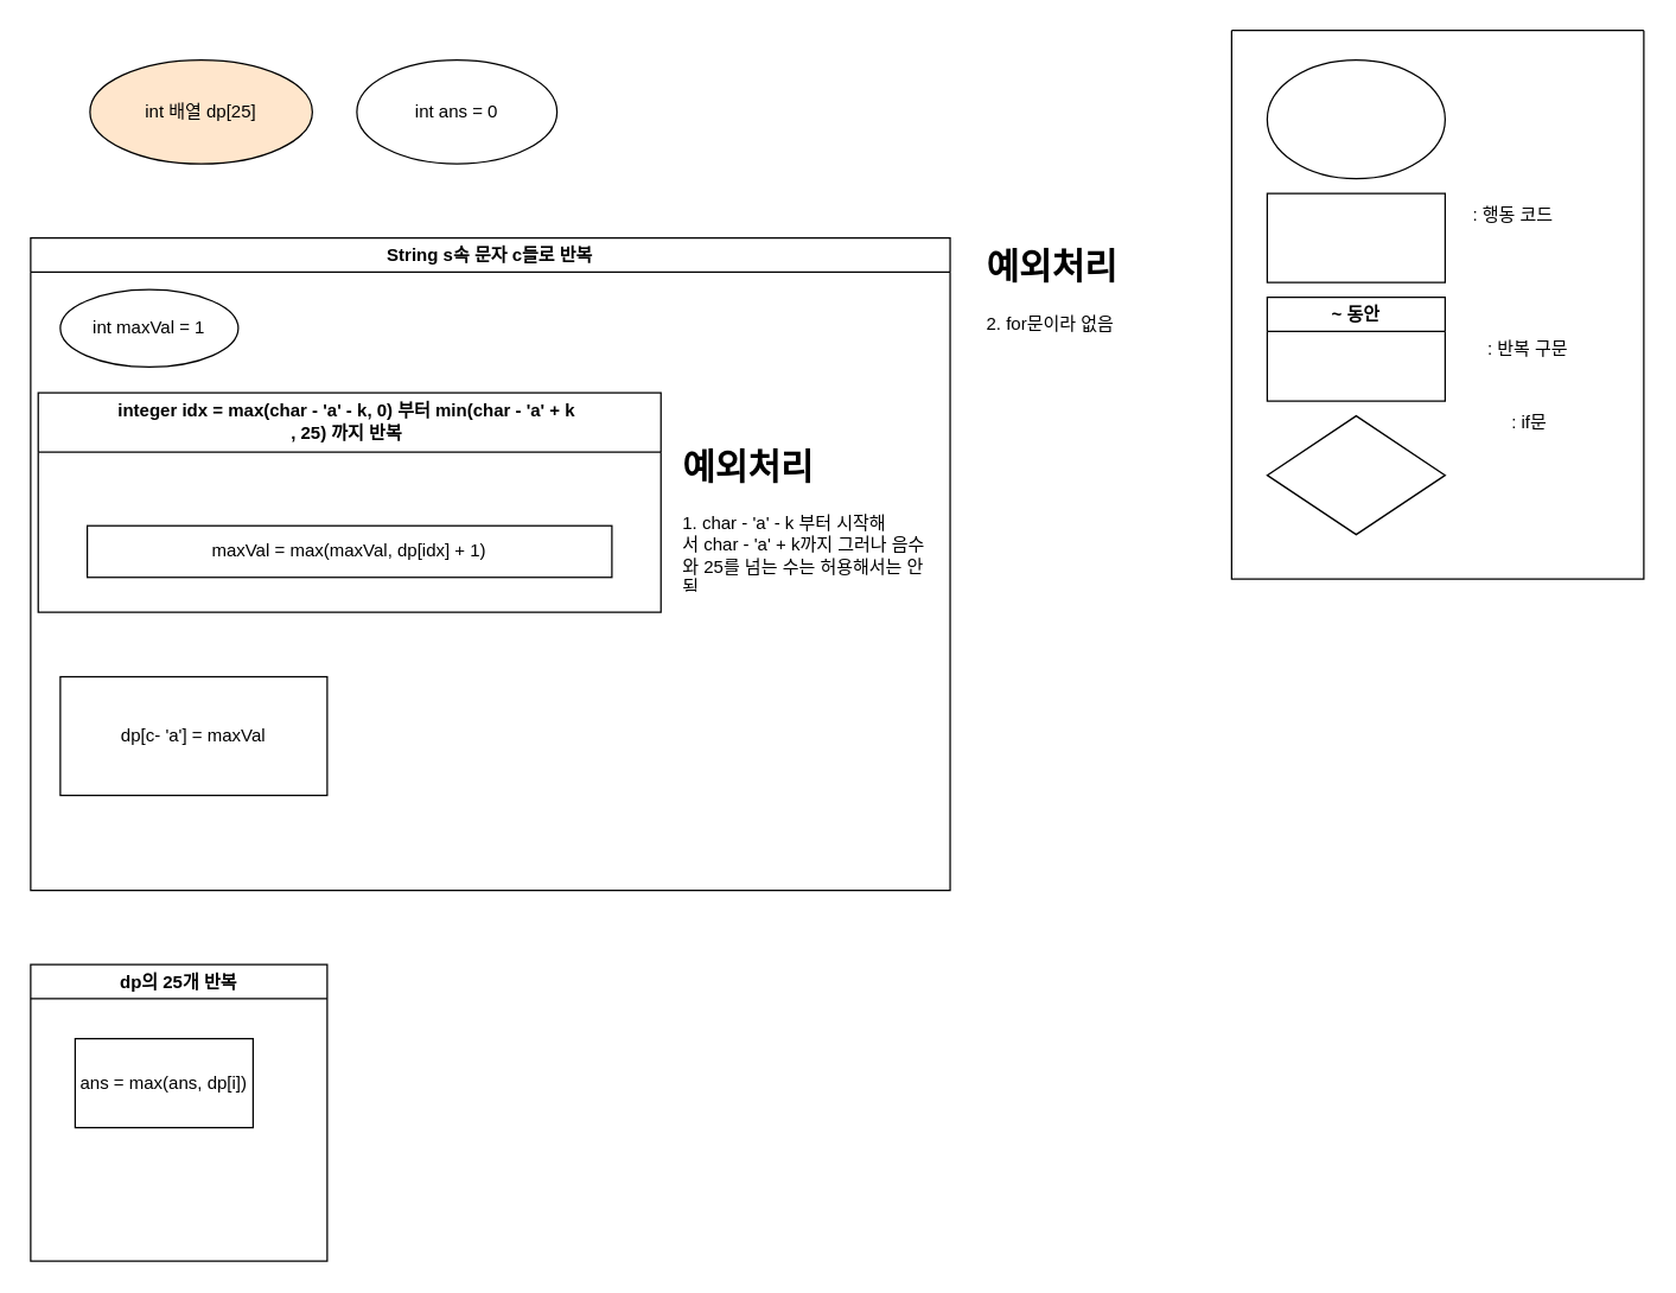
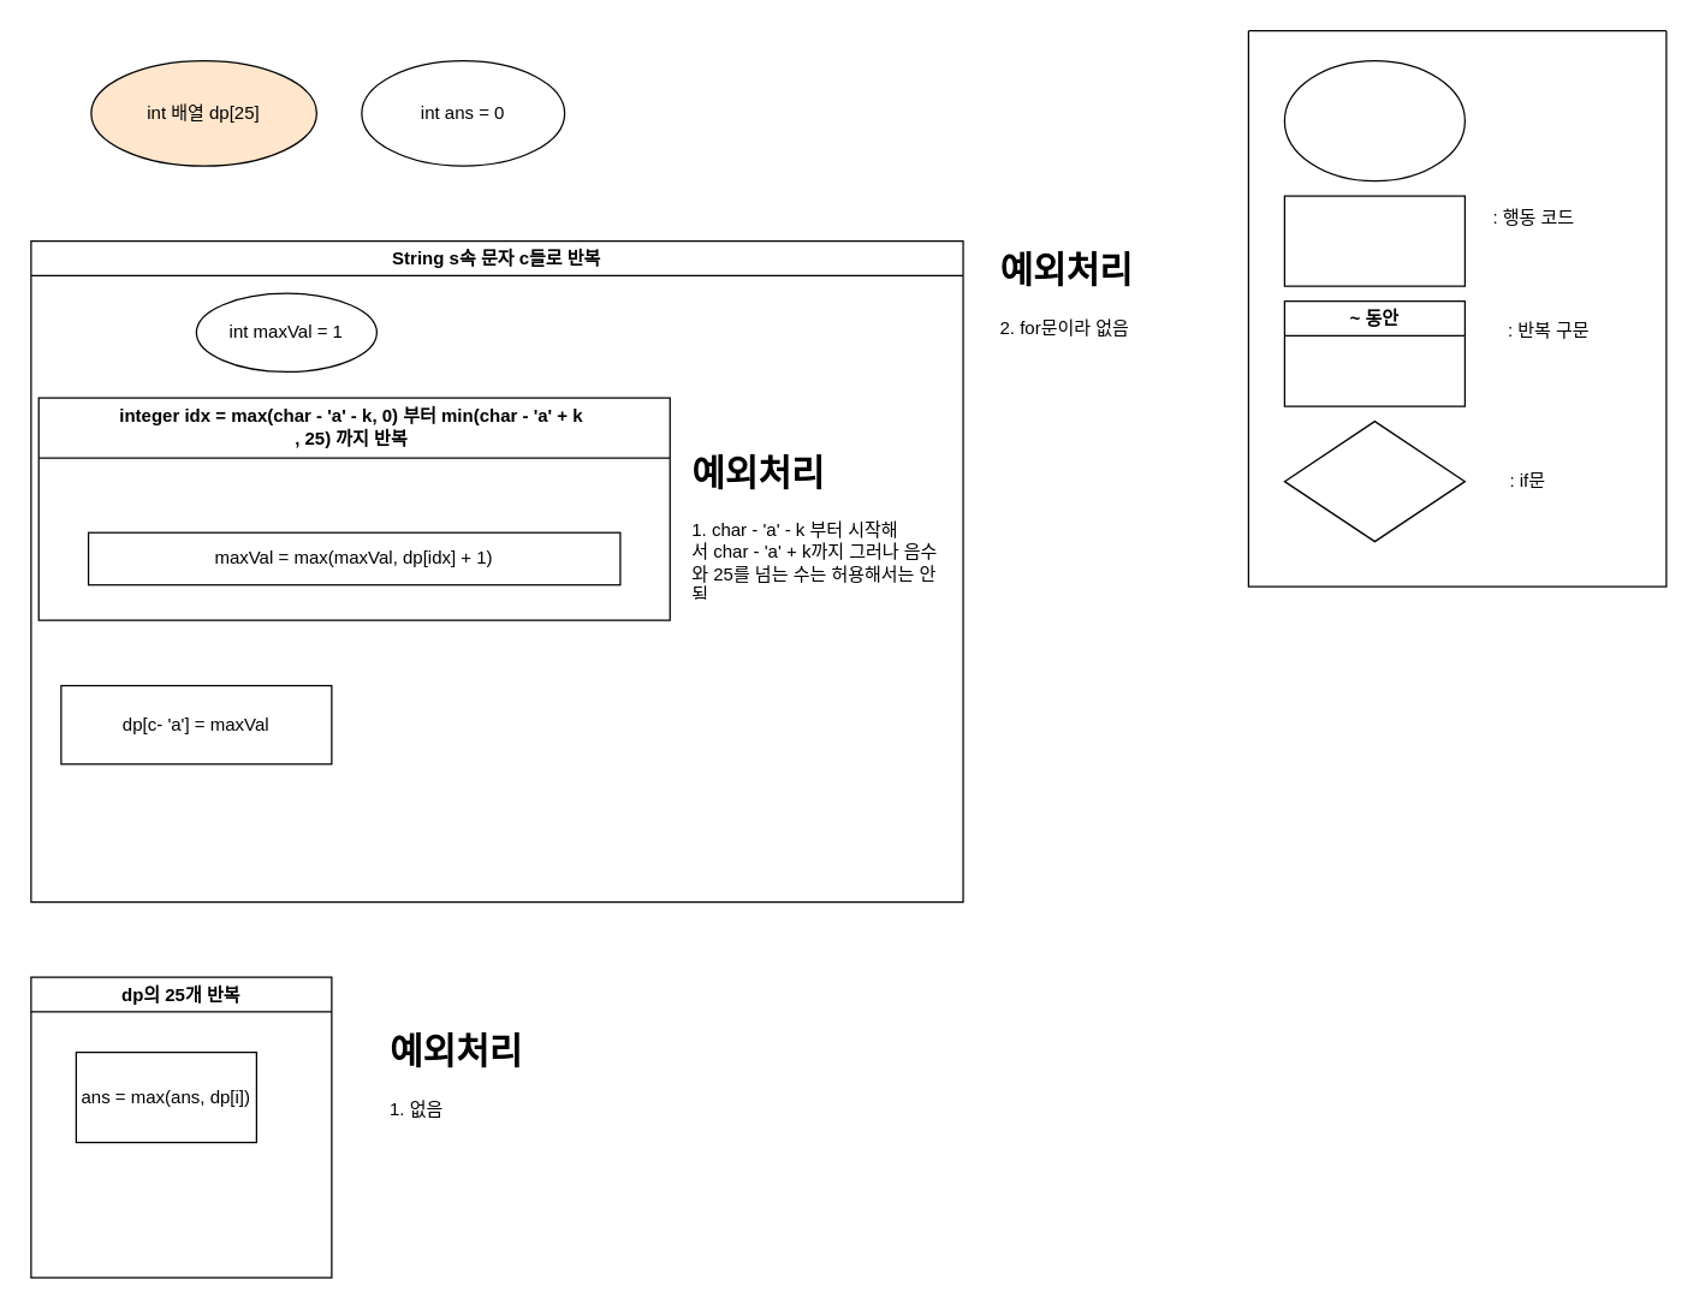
  <mxCell id="0" />
  <mxCell id="1" parent="0" />
  <mxCell id="2" value="" style="swimlane;startSize=0;" vertex="1" parent="1"><mxGeometry x="830" y="20" width="278" height="370" as="geometry" /></mxCell>
  <mxCell id="3" value="" style="ellipse;whiteSpace=wrap;html=1;" vertex="1" parent="2"><mxGeometry x="24" y="20" width="120" height="80" as="geometry" /></mxCell>
  <mxCell id="4" value="" style="rounded=0;whiteSpace=wrap;html=1;" vertex="1" parent="2"><mxGeometry x="24" y="110" width="120" height="60" as="geometry" /></mxCell>
  <mxCell id="5" value=": 행동 코드" style="text;html=1;align=center;verticalAlign=middle;whiteSpace=wrap;rounded=0;" vertex="1" parent="2"><mxGeometry x="160" y="110" width="60" height="30" as="geometry" /></mxCell>
  <mxCell id="6" value="~ 동안" style="swimlane;whiteSpace=wrap;html=1;" vertex="1" parent="2"><mxGeometry x="24" y="180" width="120" height="70" as="geometry" /></mxCell>
- <mxCell id="7" value=": 반복 구문" style="text;html=1;align=center;verticalAlign=middle;whiteSpace=wrap;rounded=0;" vertex="1" parent="2"><mxGeometry x="170" y="200" width="60" height="30" as="geometry" /></mxCell>
+ <mxCell id="7" value=": 반복 구문" style="text;html=1;align=center;verticalAlign=middle;whiteSpace=wrap;rounded=0;" vertex="1" parent="2"><mxGeometry x="170" y="185" width="60" height="30" as="geometry" /></mxCell>
  <mxCell id="8" value="" style="rhombus;whiteSpace=wrap;html=1;" vertex="1" parent="2"><mxGeometry x="24" y="260" width="120" height="80" as="geometry" /></mxCell>
- <mxCell id="9" value=": if문" style="text;html=1;align=center;verticalAlign=middle;whiteSpace=wrap;rounded=0;" vertex="1" parent="2"><mxGeometry x="171" y="250" width="60" height="30" as="geometry" /></mxCell>
+ <mxCell id="9" value=": if문" style="text;html=1;align=center;verticalAlign=middle;whiteSpace=wrap;rounded=0;" vertex="1" parent="2"><mxGeometry x="156" y="285" width="60" height="30" as="geometry" /></mxCell>
  <mxCell id="10" value="int 배열 dp[25]" style="ellipse;whiteSpace=wrap;html=1;fillColor=#ffe6cc;" vertex="1" parent="1"><mxGeometry x="60" y="40" width="150" height="70" as="geometry" /></mxCell>
  <mxCell id="11" value="" style="group" vertex="1" connectable="0" parent="1"><mxGeometry x="20" y="160" width="620.14" height="470" as="geometry" /></mxCell>
  <mxCell id="12" value="String s속 문자 c들로 반복" style="swimlane;whiteSpace=wrap;html=1;" vertex="1" parent="11"><mxGeometry width="620.14" height="440" as="geometry" /></mxCell>
  <mxCell id="13" value="" style="group" vertex="1" connectable="0" parent="12"><mxGeometry x="5.09" y="104.444" width="609.96" height="174.074" as="geometry" /></mxCell>
  <mxCell id="14" value="integer idx = max(char - 'a' - k, 0) 부터 min(char - 'a' + k&amp;nbsp;&lt;br&gt;, 25) 까지 반복&amp;nbsp;" style="swimlane;whiteSpace=wrap;html=1;startSize=40;" vertex="1" parent="13"><mxGeometry width="420" height="147.963" as="geometry" /></mxCell>
  <mxCell id="15" value="maxVal = max(maxVal, dp[idx] + 1)" style="rounded=0;whiteSpace=wrap;html=1;" vertex="1" parent="14"><mxGeometry x="33.077" y="89.633" width="353.841" height="34.815" as="geometry" /></mxCell>
  <mxCell id="16" value="&lt;h1&gt;예외처리&lt;/h1&gt;&lt;p&gt;1. char - 'a' - k 부터 시작해서&amp;nbsp;&lt;span style=&quot;background-color: initial;&quot;&gt;char - 'a' + k까지 그러나 음수와 25를 넘는 수는 허용해서는 안됨&amp;nbsp;&lt;br&gt;이걸 반영&lt;/span&gt;&lt;/p&gt;" style="text;html=1;spacing=5;spacingTop=-20;whiteSpace=wrap;overflow=hidden;rounded=0;" vertex="1" parent="13"><mxGeometry x="429.818" y="30.274" width="180.142" height="104.444" as="geometry" /></mxCell>
- <mxCell id="17" value="int maxVal = 1" style="rounded=0;whiteSpace=wrap;html=1;shape=ellipse;perimeter=ellipsePerimeter;" vertex="1" parent="12"><mxGeometry x="20" y="34.815" width="120" height="52.222" as="geometry" /></mxCell>
- <mxCell id="18" value="dp[c- 'a'] = maxVal" style="rounded=0;whiteSpace=wrap;html=1;" vertex="1" parent="12"><mxGeometry x="20" y="295.926" width="180" height="80" as="geometry" /></mxCell>
+ <mxCell id="17" value="int maxVal = 1" style="rounded=0;whiteSpace=wrap;html=1;shape=ellipse;perimeter=ellipsePerimeter;" vertex="1" parent="12"><mxGeometry x="110" y="34.815" width="120" height="52.222" as="geometry" /></mxCell>
+ <mxCell id="18" value="dp[c- 'a'] = maxVal" style="rounded=0;whiteSpace=wrap;html=1;" vertex="1" parent="12"><mxGeometry x="20" y="295.926" width="180" height="52.222" as="geometry" /></mxCell>
  <mxCell id="19" value="&lt;h1&gt;예외처리&lt;/h1&gt;&lt;p&gt;2. for문이라 없음&lt;/p&gt;" style="text;html=1;spacing=5;spacingTop=-20;whiteSpace=wrap;overflow=hidden;rounded=0;" vertex="1" parent="1"><mxGeometry x="660.001" y="160" width="206.132" height="120" as="geometry" /></mxCell>
  <mxCell id="20" value="" style="group" vertex="1" connectable="0" parent="1"><mxGeometry x="20" y="650" width="424" height="200" as="geometry" /></mxCell>
  <mxCell id="21" value="dp의 25개 반복" style="swimlane;whiteSpace=wrap;html=1;" vertex="1" parent="20"><mxGeometry width="200" height="200" as="geometry" /></mxCell>
  <mxCell id="22" value="ans = max(ans, dp[i])" style="rounded=0;whiteSpace=wrap;html=1;" vertex="1" parent="21"><mxGeometry x="30" y="50" width="120" height="60" as="geometry" /></mxCell>
+ <mxCell id="23" value="&lt;h1&gt;예외처리&lt;/h1&gt;&lt;p&gt;1. 없음&lt;/p&gt;" style="text;html=1;spacing=5;spacingTop=-20;whiteSpace=wrap;overflow=hidden;rounded=0;" vertex="1" parent="20"><mxGeometry x="234" y="30" width="190" height="120" as="geometry" /></mxCell>
  <mxCell id="24" value="int ans = 0" style="ellipse;whiteSpace=wrap;html=1;" vertex="1" parent="1"><mxGeometry x="240" y="40" width="135" height="70" as="geometry" /></mxCell>
